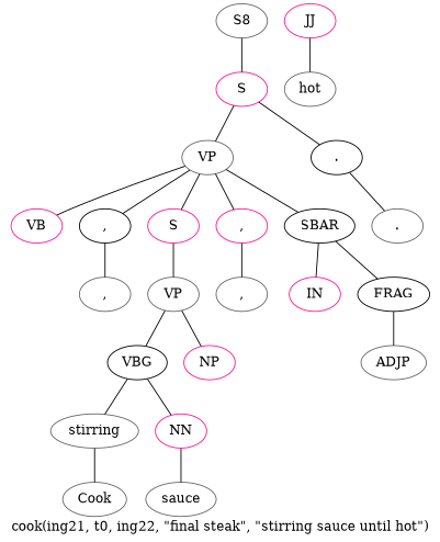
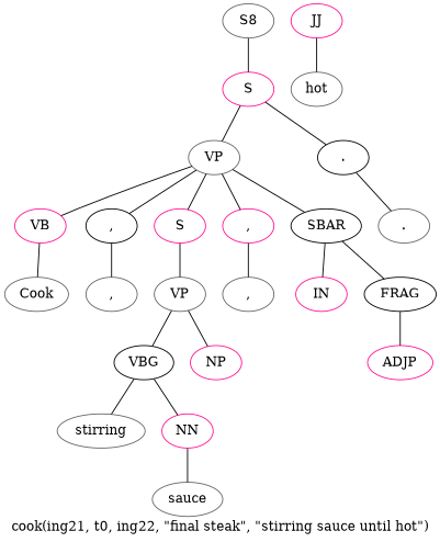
  graph {
    label="cook(ing21, t0, ing22, \"final steak\", \"stirring sauce until hot\")"
    node [color=gray40]
    n1 [label=S8]
    n2 [color=deeppink label=S]
    n3 [label=VP]
    n4 [color=black label="."]
    n5 [color=deeppink label=VB]
    n6 [color=black label=","]
    n7 [color=deeppink label=S]
    n8 [color=deeppink label=","]
    n9 [color=black label=SBAR]
    n10 [label="."]
    n11 [label=Cook]
    n12 [label=","]
    n13 [label=VP]
    n14 [label=","]
    n15 [color=deeppink label=IN]
    n16 [color=black label=FRAG]
    n17 [color=black label=VBG]
    n18 [color=deeppink label=NP]
    n19 [label=stirring]
    n20 [color=deeppink label=NN]
    n21 [label=sauce]
-   n22 [label=ADJP]
+   n22 [color=deeppink label=ADJP]
    n23 [color=deeppink label=JJ]
    n24 [label=hot]
    n1 -- n2
    n2 -- n3
    n2 -- n4
    n3 -- n5
    n3 -- n6
    n3 -- n7
    n3 -- n8
    n3 -- n9
    n4 -- n10
-   n19 -- n11
+   n5 -- n11
    n6 -- n12
    n7 -- n13
    n8 -- n14
    n9 -- n15
    n9 -- n16
    n13 -- n17
    n13 -- n18
    n16 -- n22
    n17 -- n19
    n17 -- n20
    n20 -- n21
    n23 -- n24
  }
